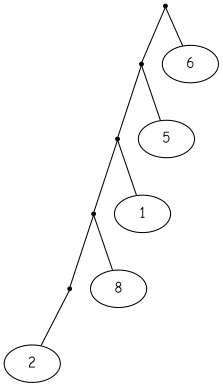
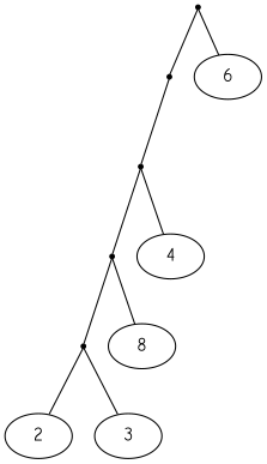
  graph {
    fontname="Comic Neue"
    node [fontname="Comic Neue"]
    edge [fontname="Comic Neue"]
    t1 [shape=point]
    2
+   3
    t2 [shape=point]
    n5 [label=8]
    t3 [shape=point]
-   4 [label=1]
+   4
    t4 [shape=point]
-   5
    t5 [shape=point]
    6
    t1 -- 2
+   t1 -- 3
    t2 -- t1
    t2 -- n5
    t3 -- t2
    t3 -- 4
    t4 -- t3
-   t4 -- 5
    t5 -- t4
    t5 -- 6
  }
